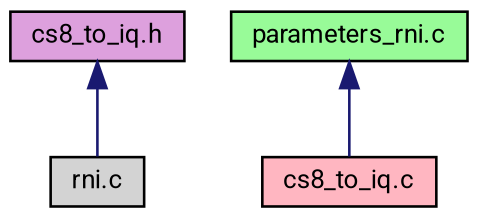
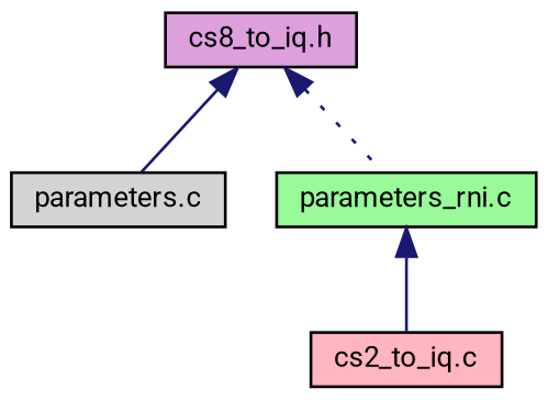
  digraph {
    fontname=Roboto
    node [color=black fontname=Roboto fontsize=10 shape=record style=filled]
    edge [color=midnightblue dir=back fontname=Roboto fontsize=10 labelfontname=Helvetica labelfontsize=10 style=solid]
    n1 [fillcolor=plum fontcolor=black height=0.2 label="cs8_to_iq.h" width=0.4]
-   n2 [fillcolor=lightgrey height=0.2 label="rni.c" width=0.4]
+   n2 [fillcolor=lightgrey height=0.2 label="parameters.c" width=0.4]
    n3 [fillcolor=palegreen height=0.2 label="parameters_rni.c" width=0.4]
-   n4 [fillcolor=lightpink height=0.2 label="cs8_to_iq.c" width=0.4]
+   n4 [fillcolor=lightpink height=0.2 label="cs2_to_iq.c" width=0.4]
    n1 -> n2
+   n1 -> n3 [style=dotted]
    n3 -> n4
  }
